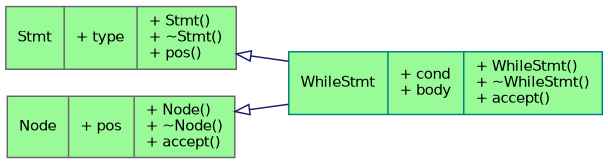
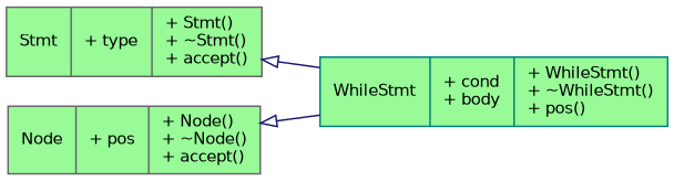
  digraph {
    rankdir=LR
    node [color=gray40 fillcolor=palegreen fontname=Helvetica fontsize=10 shape=record style=filled]
    edge [arrowtail=onormal color=midnightblue dir=back fontname=Helvetica fontsize=10 labelfontname=Helvetica labelfontsize=10 style=solid]
-   n1 [color=teal fontcolor=black height=0.2 label="{WhileStmt\n|+ cond\l+ body\l|+ WhileStmt()\l+ ~WhileStmt()\l+ accept()\l}" width=0.4]
-   n2 [height=0.2 label="{Stmt\n|+ type\l|+ Stmt()\l+ ~Stmt()\l+ pos()\l}" width=0.4]
+   n1 [color=teal fontcolor=black height=0.2 label="{WhileStmt\n|+ cond\l+ body\l|+ WhileStmt()\l+ ~WhileStmt()\l+ pos()\l}" width=0.4]
+   n2 [height=0.2 label="{Stmt\n|+ type\l|+ Stmt()\l+ ~Stmt()\l+ accept()\l}" width=0.4]
    n3 [height=0.2 label="{Node\n|+ pos\l|+ Node()\l+ ~Node()\l+ accept()\l}" width=0.4]
    n2 -> n1
    n3 -> n1
  }
